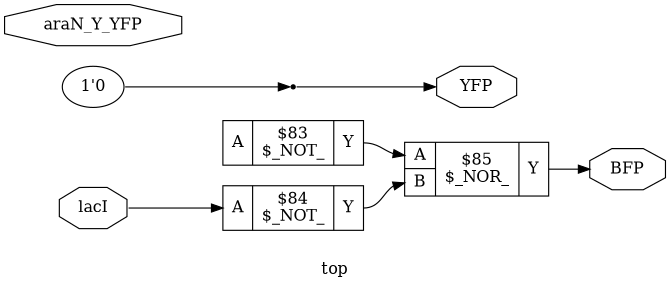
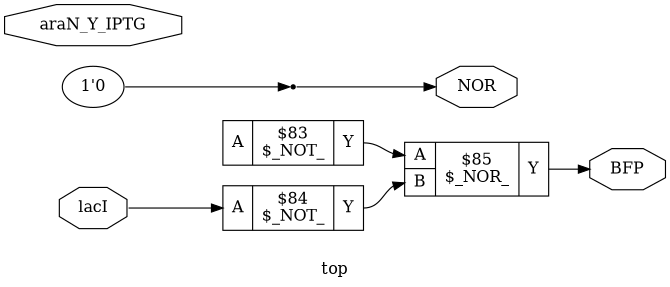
  digraph {
    label=top
    rankdir=LR
    remincross=true
    node [shape=octagon]
    edge [color=black fontcolor=black headport=w tailport=e]
    n1 [color=black fontcolor=black label=BFP]
-   n2 [color=black fontcolor=black label=YFP]
-   n3 [color=black fontcolor=black label=araN_Y_YFP]
+   n2 [color=black fontcolor=black label=NOR]
+   n3 [color=black fontcolor=black label=araN_Y_IPTG]
    n4 [color=black fontcolor=black label=lacI]
    n5 [label="{{<p8> A}|$84\n$_NOT_|{<p9> Y}}" shape=record]
    n6 [label="{{<p8> A|<p12> B}|$85\n$_NOR_|{<p9> Y}}" shape=record]
    n7 [label="{{<p8> A}|$83\n$_NOT_|{<p9> Y}}" shape=record]
    n8 [label="1'0" shape=""]
    x1 [shape=point]
    n4 -> n5 [headport="p8:w"]
    n5 -> n6 [headport="p12:w" tailport="p9:e"]
    n6 -> n1 [tailport="p9:e"]
    n7 -> n6 [headport="p8:w" tailport="p9:e"]
    n8 -> x1
    x1 -> n2
  }
